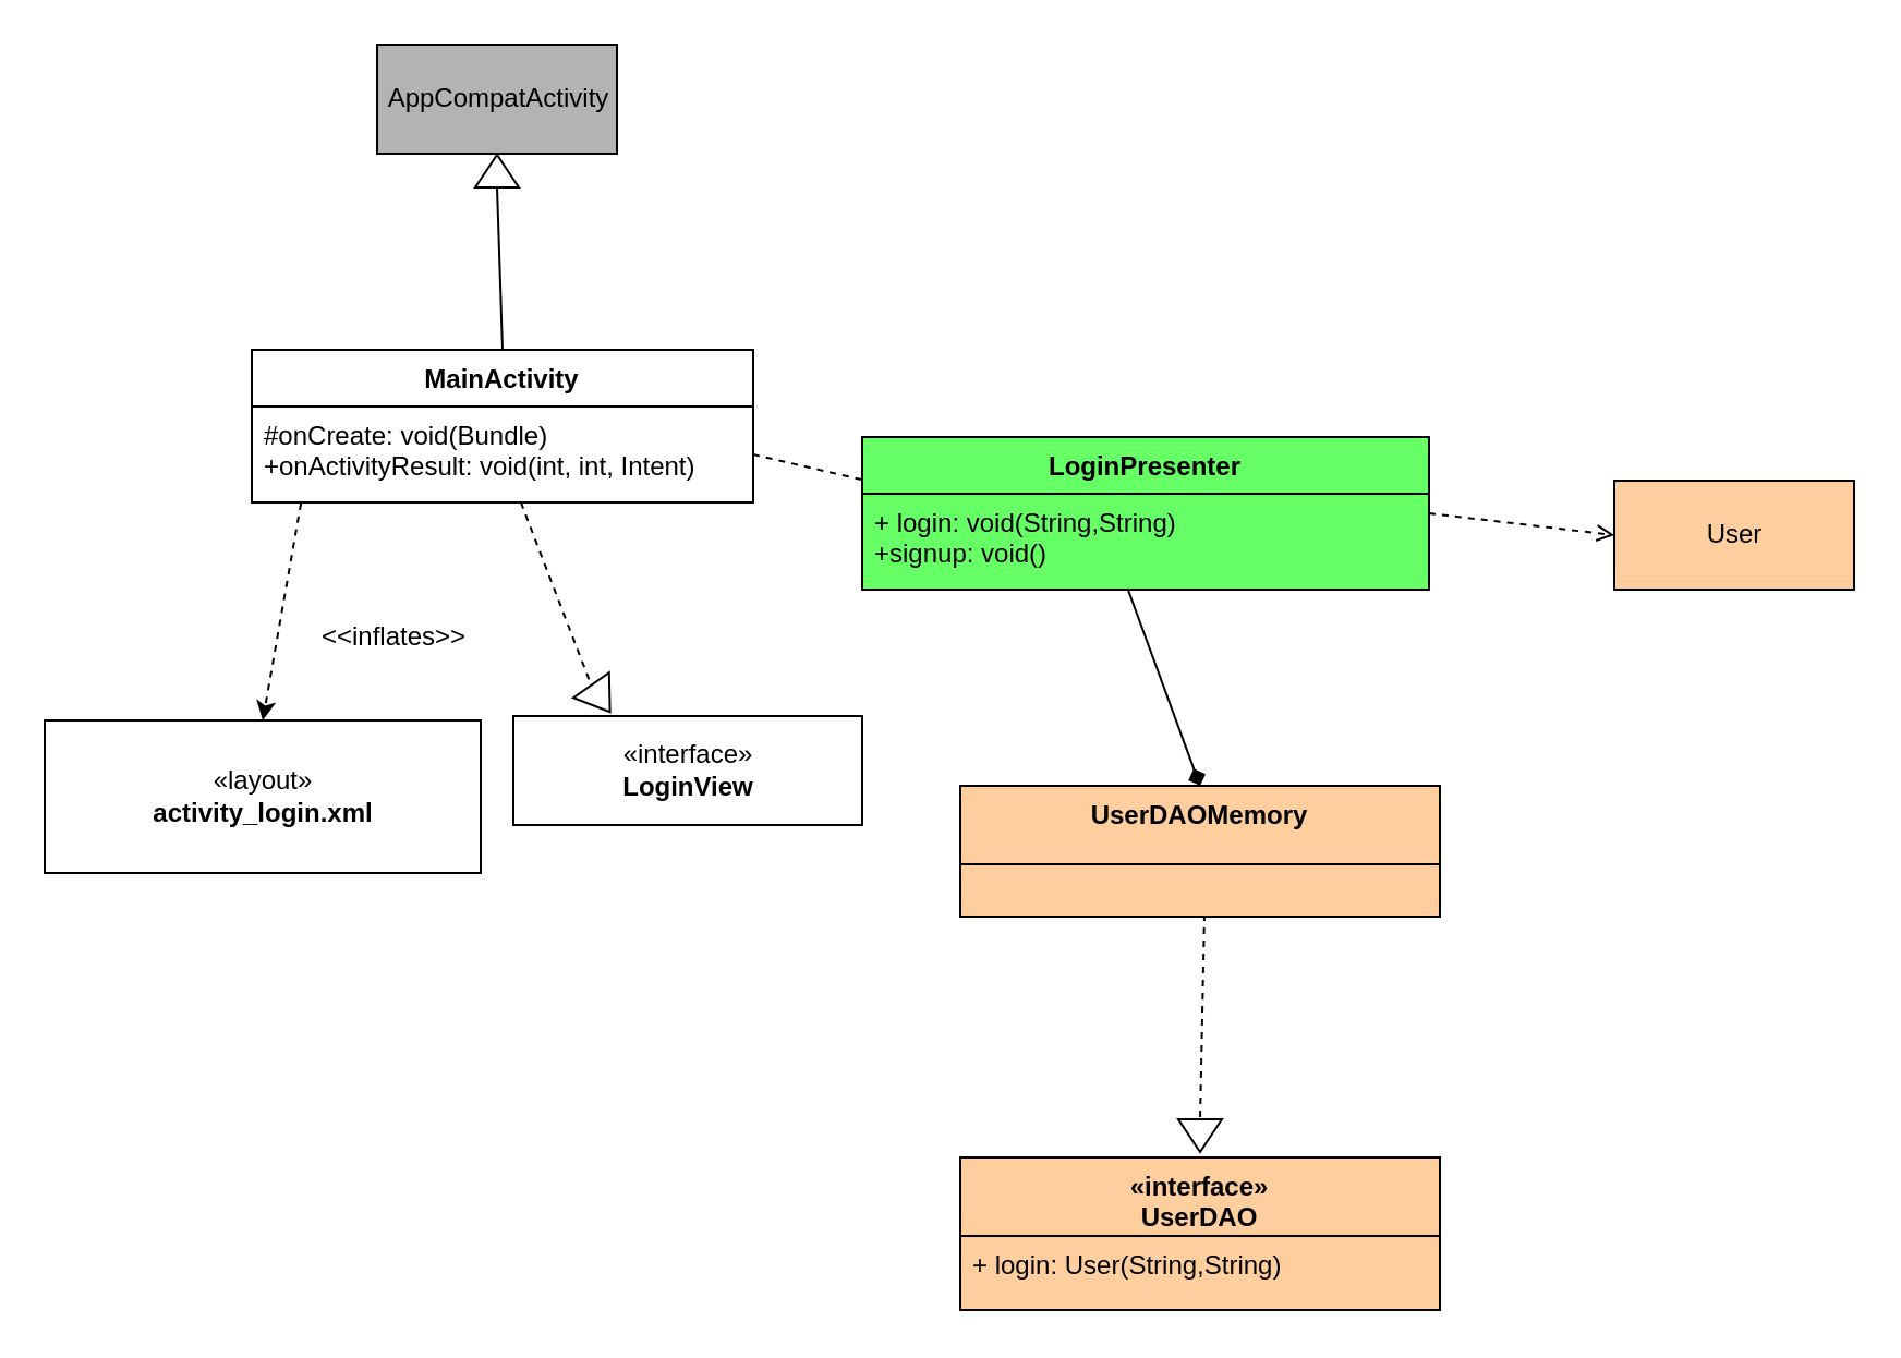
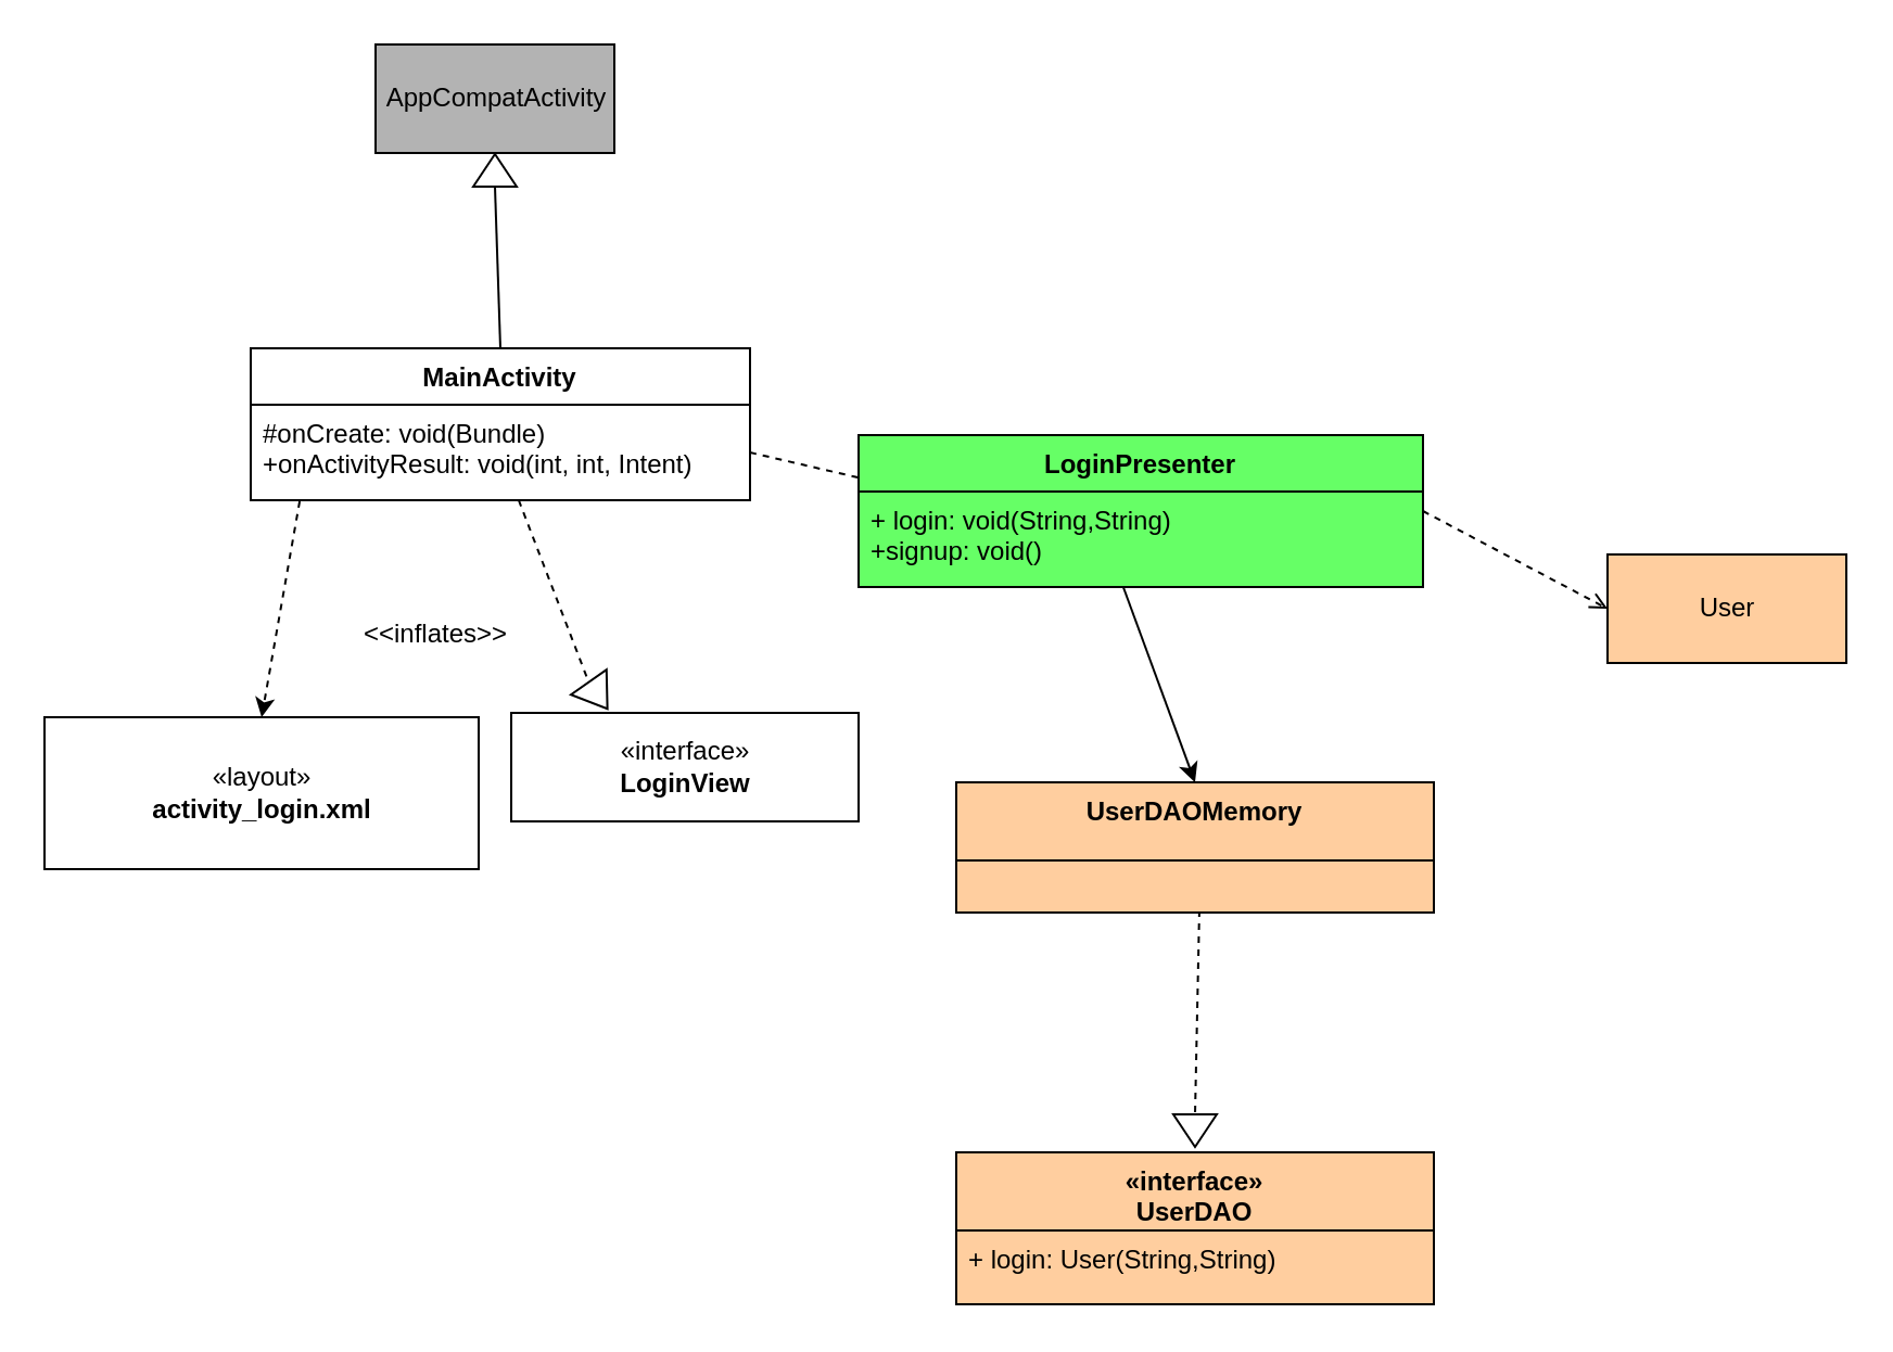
  <mxCell id="0" />
  <mxCell id="1" parent="0" />
  <mxCell id="2" value="AppCompatActivity" style="html=1;fillColor=#B3B3B3;strokeColor=#000000;" vertex="1" parent="1"><mxGeometry x="172.5" y="20" width="110" height="50" as="geometry" /></mxCell>
  <mxCell id="3" value="" style="triangle;whiteSpace=wrap;html=1;strokeColor=#000000;fillColor=#FFFFFF;rotation=-90;" vertex="1" parent="1"><mxGeometry x="220" y="68" width="15" height="20" as="geometry" /></mxCell>
  <mxCell id="4" value="" style="endArrow=none;html=1;entryX=0;entryY=0.5;entryDx=0;entryDy=0;exitX=0.5;exitY=0;exitDx=0;exitDy=0;" edge="1" parent="1" source="11" target="3"><mxGeometry width="50" height="50" relative="1" as="geometry"><mxPoint x="227.5" y="170" as="sourcePoint" /><mxPoint x="262.5" y="120" as="targetPoint" /></mxGeometry></mxCell>
  <mxCell id="5" value="" style="endArrow=classic;html=1;exitX=0.098;exitY=1.011;exitDx=0;exitDy=0;exitPerimeter=0;dashed=1;entryX=0.5;entryY=0;entryDx=0;entryDy=0;" edge="1" parent="1" source="12" target="6"><mxGeometry width="50" height="50" relative="1" as="geometry"><mxPoint x="152.5" y="340" as="sourcePoint" /><mxPoint x="122.5" y="330" as="targetPoint" /></mxGeometry></mxCell>
  <mxCell id="6" value="«layout»&lt;br&gt;&lt;b&gt;activity_login.xml&lt;/b&gt;" style="html=1;strokeColor=#000000;fillColor=#FFFFFF;" vertex="1" parent="1"><mxGeometry x="20" y="330" width="200" height="70" as="geometry" /></mxCell>
  <mxCell id="7" value="" style="triangle;whiteSpace=wrap;html=1;strokeColor=#000000;fillColor=#FFFFFF;rotation=55;" vertex="1" parent="1"><mxGeometry x="267.5" y="310" width="15" height="20" as="geometry" /></mxCell>
  <mxCell id="8" value="" style="endArrow=none;html=1;entryX=0;entryY=0.5;entryDx=0;entryDy=0;dashed=1;" edge="1" parent="1" source="12" target="7"><mxGeometry width="50" height="50" relative="1" as="geometry"><mxPoint x="242.5" y="302.432" as="sourcePoint" /><mxPoint x="272.5" y="310" as="targetPoint" /></mxGeometry></mxCell>
  <mxCell id="9" value="«interface»&lt;br&gt;&lt;span style=&quot;font-weight: 700&quot;&gt;Login&lt;/span&gt;&lt;span style=&quot;font-weight: 700&quot;&gt;View&lt;/span&gt;" style="html=1;strokeColor=#000000;fillColor=#FFFFFF;" vertex="1" parent="1"><mxGeometry x="235" y="328" width="160" height="50" as="geometry" /></mxCell>
  <mxCell id="10" value="" style="endArrow=classic;html=1;exitX=1;exitY=0.5;exitDx=0;exitDy=0;dashed=1;entryX=0.004;entryY=0.863;entryDx=0;entryDy=0;entryPerimeter=0;" edge="1" parent="1" source="12"><mxGeometry width="50" height="50" relative="1" as="geometry"><mxPoint x="405.68" y="220.004" as="sourcePoint" /><mxPoint x="433.14" y="228.438" as="targetPoint" /></mxGeometry></mxCell>
  <mxCell id="11" value="MainActivity" style="swimlane;fontStyle=1;align=center;verticalAlign=top;childLayout=stackLayout;horizontal=1;startSize=26;horizontalStack=0;resizeParent=1;resizeParentMax=0;resizeLast=0;collapsible=1;marginBottom=0;strokeColor=#000000;fillColor=#FFFFFF;" vertex="1" parent="1"><mxGeometry x="115" y="160" width="230" height="70" as="geometry" /></mxCell>
  <mxCell id="12" value="#onCreate: void(Bundle)&#10;+onActivityResult: void(int, int, Intent)" style="text;strokeColor=none;fillColor=none;align=left;verticalAlign=top;spacingLeft=4;spacingRight=4;overflow=hidden;rotatable=0;points=[[0,0.5],[1,0.5]];portConstraint=eastwest;" vertex="1" parent="11"><mxGeometry y="26" width="230" height="44" as="geometry" /></mxCell>
- <mxCell id="13" value="" style="endArrow=diamond;html=1;exitX=0.469;exitY=1;exitDx=0;exitDy=0;exitPerimeter=0;entryX=0.5;entryY=0;entryDx=0;entryDy=0;" edge="1" parent="1" source="20" target="21"><mxGeometry width="50" height="50" relative="1" as="geometry"><mxPoint x="406.56" y="320" as="sourcePoint" /><mxPoint x="372.5" y="420" as="targetPoint" /></mxGeometry></mxCell>
+ <mxCell id="13" value="" style="endArrow=classic;html=1;exitX=0.469;exitY=1;exitDx=0;exitDy=0;exitPerimeter=0;entryX=0.5;entryY=0;entryDx=0;entryDy=0;" edge="1" parent="1" source="20" target="21"><mxGeometry width="50" height="50" relative="1" as="geometry"><mxPoint x="406.56" y="320" as="sourcePoint" /><mxPoint x="372.5" y="420" as="targetPoint" /></mxGeometry></mxCell>
  <mxCell id="14" value="" style="endArrow=open;html=1;exitX=1;exitY=0.5;exitDx=0;exitDy=0;dashed=1;entryX=0;entryY=0.5;entryDx=0;entryDy=0;" edge="1" parent="1" source="19" target="15"><mxGeometry width="50" height="50" relative="1" as="geometry"><mxPoint x="622.5" y="212.28" as="sourcePoint" /><mxPoint x="692.5" y="190" as="targetPoint" /></mxGeometry></mxCell>
- <mxCell id="15" value="User" style="html=1;strokeColor=#000000;fillColor=#FFCE9F;gradientColor=none;" vertex="1" parent="1"><mxGeometry x="740" y="220" width="110" height="50" as="geometry" /></mxCell>
+ <mxCell id="15" value="User" style="html=1;strokeColor=#000000;fillColor=#FFCE9F;gradientColor=none;" vertex="1" parent="1"><mxGeometry x="740" y="255" width="110" height="50" as="geometry" /></mxCell>
  <mxCell id="16" value="" style="triangle;whiteSpace=wrap;html=1;strokeColor=#000000;fillColor=#FFFFFF;rotation=90;" vertex="1" parent="1"><mxGeometry x="542.5" y="510.51" width="15" height="20" as="geometry" /></mxCell>
  <mxCell id="17" value="" style="endArrow=none;html=1;entryX=0;entryY=0.5;entryDx=0;entryDy=0;dashed=1;exitX=0.509;exitY=0.958;exitDx=0;exitDy=0;exitPerimeter=0;" edge="1" parent="1" source="22" target="16"><mxGeometry width="50" height="50" relative="1" as="geometry"><mxPoint x="364.064" y="570" as="sourcePoint" /><mxPoint x="397.5" y="640" as="targetPoint" /></mxGeometry></mxCell>
- <mxCell id="18" value="&amp;lt;&amp;lt;inflates&amp;gt;&amp;gt;" style="text;html=1;align=center;verticalAlign=middle;resizable=0;points=[];autosize=1;" vertex="1" parent="1"><mxGeometry x="140" y="282" width="80" height="20" as="geometry" /></mxCell>
+ <mxCell id="18" value="&amp;lt;&amp;lt;inflates&amp;gt;&amp;gt;" style="text;html=1;align=center;verticalAlign=middle;resizable=0;points=[];autosize=1;" vertex="1" parent="1"><mxGeometry x="160" y="282" width="80" height="20" as="geometry" /></mxCell>
  <mxCell id="19" value="LoginPresenter" style="swimlane;fontStyle=1;align=center;verticalAlign=top;childLayout=stackLayout;horizontal=1;startSize=26;horizontalStack=0;resizeParent=1;resizeParentMax=0;resizeLast=0;collapsible=1;marginBottom=0;strokeColor=#000000;fillColor=#66FF66;gradientColor=none;" vertex="1" parent="1"><mxGeometry x="395" y="200" width="260" height="70" as="geometry" /></mxCell>
  <mxCell id="20" value="+ login: void(String,String)&#10;+signup: void()" style="text;strokeColor=#000000;fillColor=#66FF66;align=left;verticalAlign=top;spacingLeft=4;spacingRight=4;overflow=hidden;rotatable=0;points=[[0,0.5],[1,0.5]];portConstraint=eastwest;gradientColor=none;" vertex="1" parent="19"><mxGeometry y="26" width="260" height="44" as="geometry" /></mxCell>
  <mxCell id="21" value="UserDAOMemory&#10;" style="swimlane;fontStyle=1;align=center;verticalAlign=top;childLayout=stackLayout;horizontal=1;startSize=36;horizontalStack=0;resizeParent=1;resizeParentMax=0;resizeLast=0;collapsible=1;marginBottom=0;strokeColor=#000000;fillColor=#FFCE9F;gradientColor=none;" vertex="1" parent="1"><mxGeometry x="440" y="360" width="220" height="60" as="geometry"><mxRectangle x="360" y="590" width="120" height="70" as="alternateBounds" /></mxGeometry></mxCell>
  <mxCell id="22" value="" style="text;strokeColor=#000000;fillColor=#FFCE9F;align=left;verticalAlign=top;spacingLeft=4;spacingRight=4;overflow=hidden;rotatable=0;points=[[0,0.5],[1,0.5]];portConstraint=eastwest;" vertex="1" parent="21"><mxGeometry y="36" width="220" height="24" as="geometry" /></mxCell>
  <mxCell id="23" value="«interface»&#10;UserDAO&#10;" style="swimlane;fontStyle=1;align=center;verticalAlign=top;childLayout=stackLayout;horizontal=1;startSize=36;horizontalStack=0;resizeParent=1;resizeParentMax=0;resizeLast=0;collapsible=1;marginBottom=0;strokeColor=#000000;fillColor=#FFCE9F;gradientColor=none;" vertex="1" parent="1"><mxGeometry x="440" y="530.51" width="220" height="70" as="geometry"><mxRectangle x="360" y="590" width="120" height="70" as="alternateBounds" /></mxGeometry></mxCell>
  <mxCell id="24" value="+ login: User(String,String)&#10;" style="text;strokeColor=#000000;fillColor=#FFCE9F;align=left;verticalAlign=top;spacingLeft=4;spacingRight=4;overflow=hidden;rotatable=0;points=[[0,0.5],[1,0.5]];portConstraint=eastwest;" vertex="1" parent="23"><mxGeometry y="36" width="220" height="34" as="geometry" /></mxCell>
